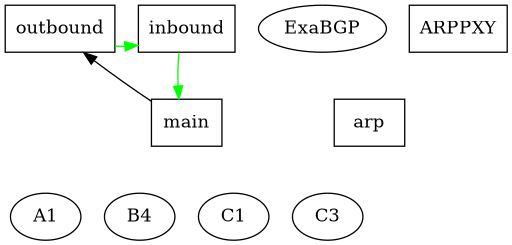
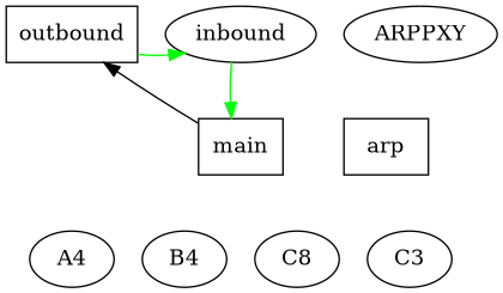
  digraph {
    edge [style=invis]
    outbound [shape=box]
-   inbound [shape=box]
-   ARPPXY [shape=box]
-   ExaBGP
-   A1
+   inbound [shape=ellipse]
+   ARPPXY
+   A1 [label=A4]
    n6 [label=B4]
-   C1
+   C1 [label=C8]
    n8 [label=C3]
    main [shape=box]
    arp [shape=box]
    subgraph sub_1 {
      rank=min
      outbound
      inbound
      ARPPXY
-     ExaBGP
    }
    subgraph sub_2 {
      rank=same
      A1
      n6
      C1
      n8
    }
    subgraph sub_3 {
      rank=same
      main
      arp
    }
    outbound -> inbound [color=green style=""]
    outbound -> inbound
    outbound -> inbound
    inbound -> main
    inbound -> main [color=green style=""]
    inbound -> main
    inbound -> main
    ARPPXY -> arp
-   ExaBGP -> main
    A1 -> main
    n6 -> main
    C1 -> main
    n8 -> main
    main -> outbound [color=black style=""]
    main -> outbound
-   main -> ExaBGP
-   main -> ExaBGP
    main -> A1
    main -> A1
    main -> A1
    main -> A1
    main -> n6
    main -> n6
    main -> n6
    main -> n6
    main -> C1
    main -> C1
    main -> C1
    main -> C1
    main -> n8
    main -> n8
    main -> n8
    main -> n8
    main -> arp
    arp -> ARPPXY
    arp -> main
  }
